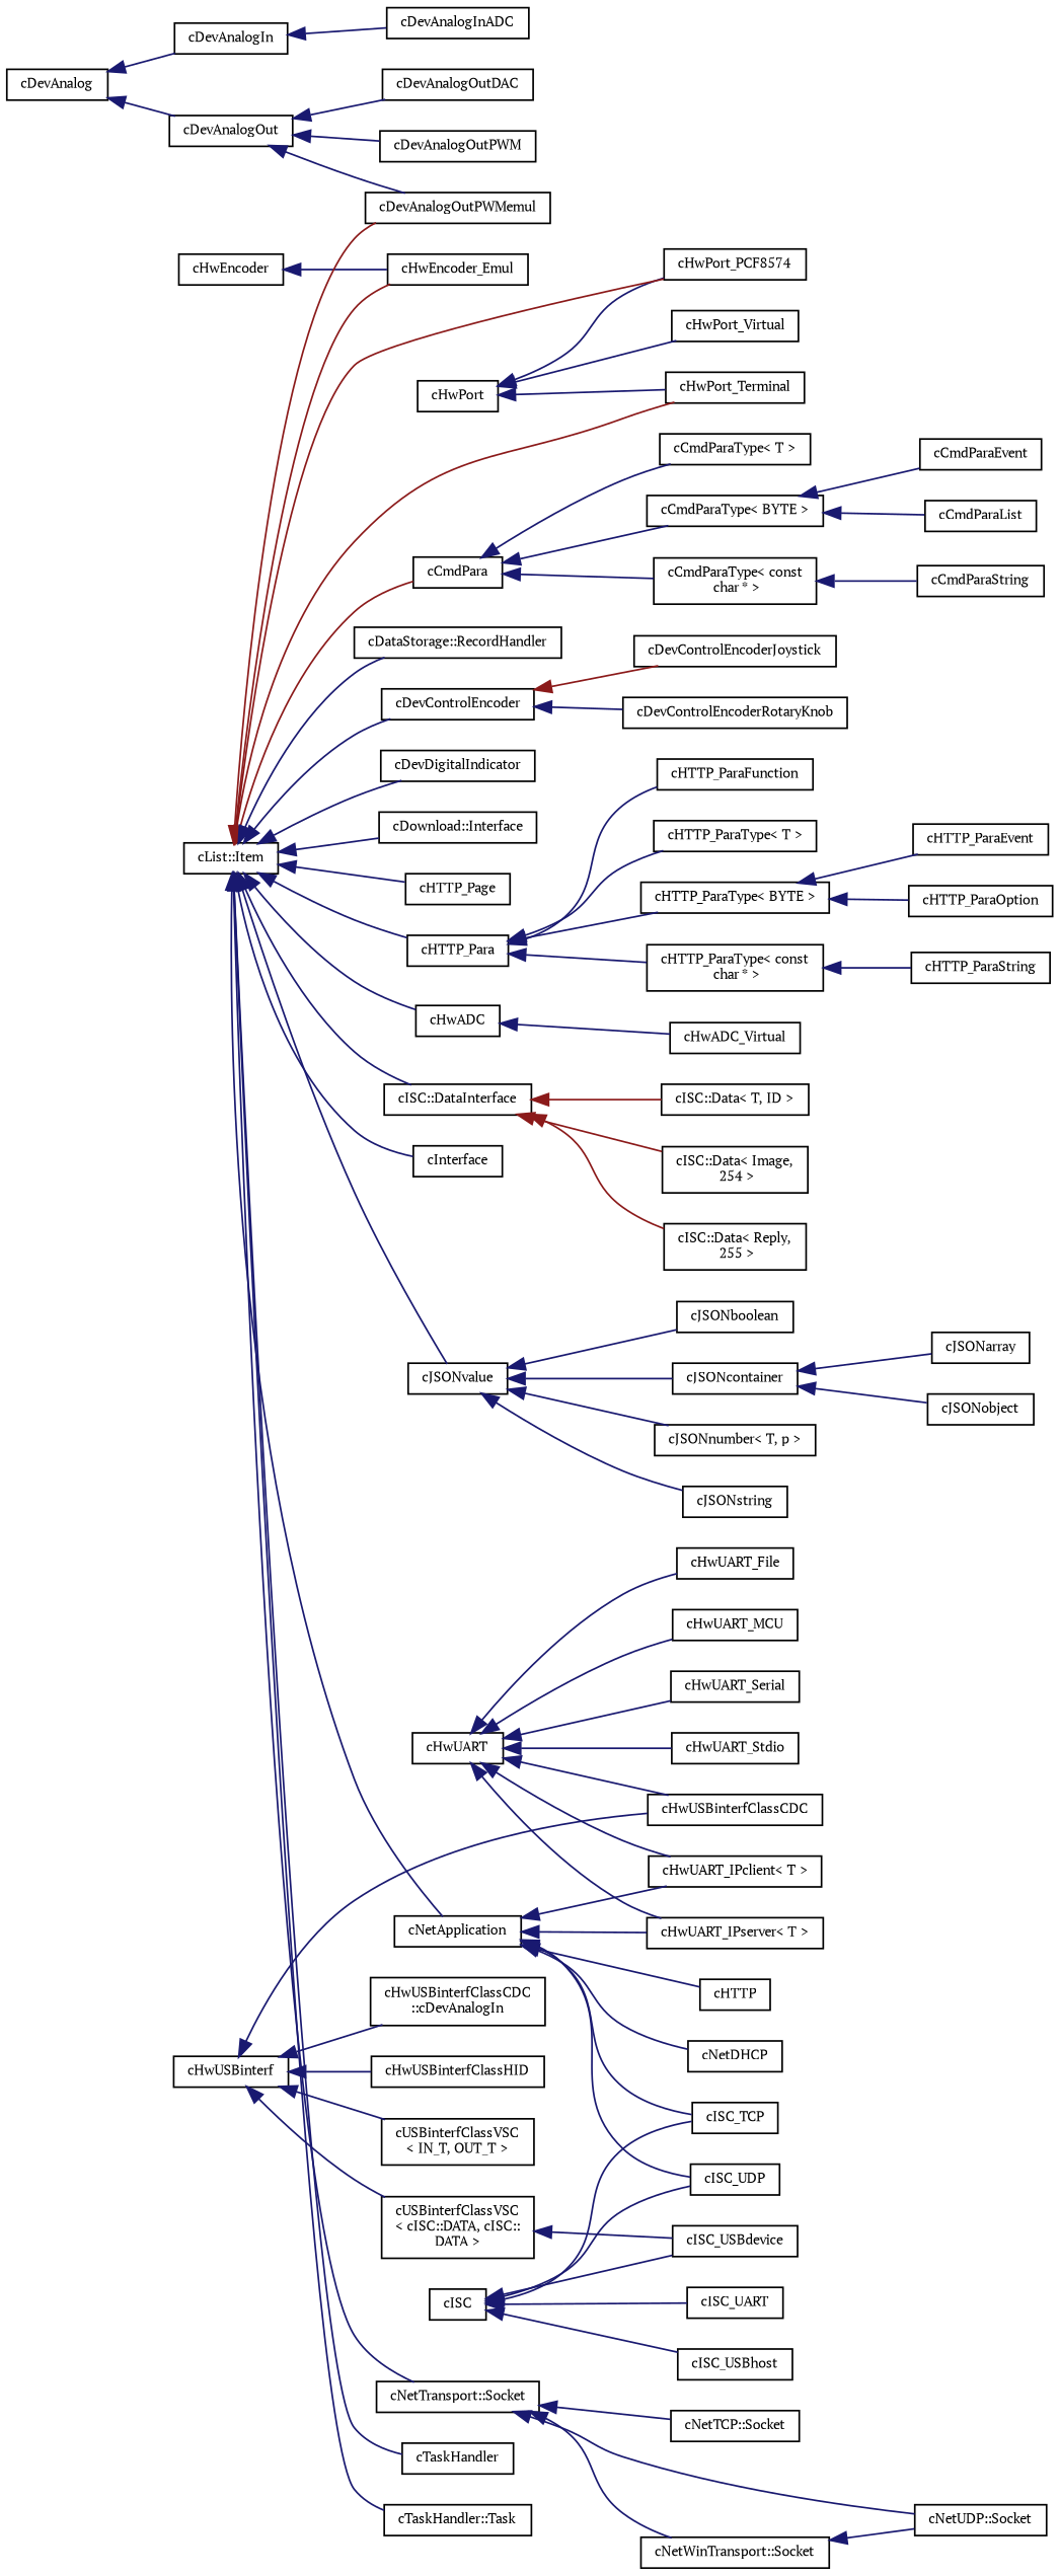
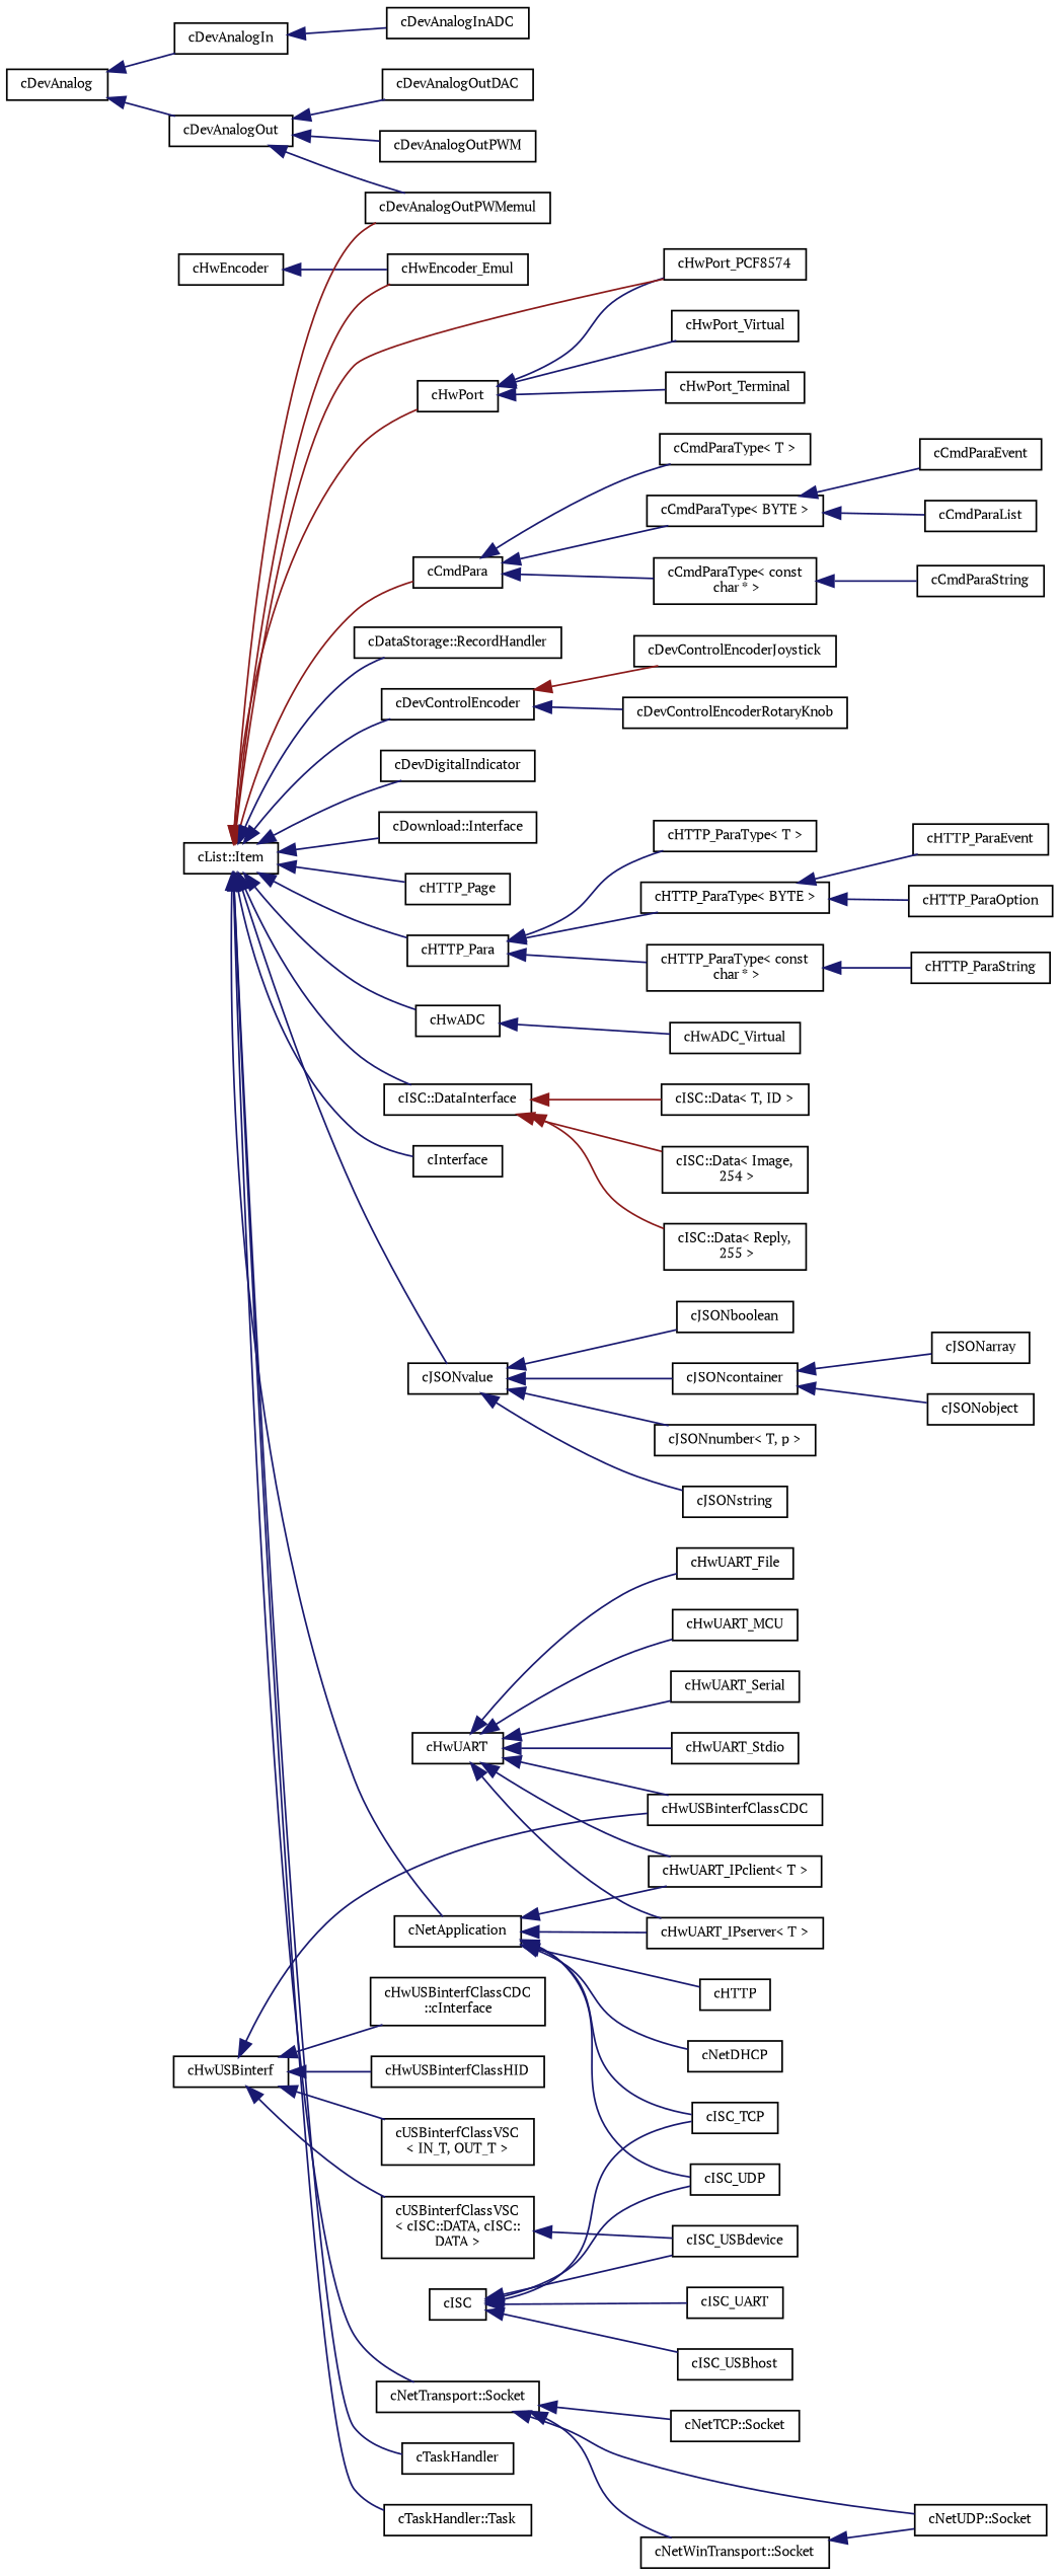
  digraph {
    fontname="PT Serif"
    rankdir=LR
    node [color=black fillcolor=white fontname="PT Serif" fontsize=8 shape=record style=filled]
    edge [color=midnightblue dir=back fontname="PT Serif" fontsize=8 labelfontname=Sans labelfontsize=8 style=solid]
    n1 [height=0.2 label=cDevAnalog width=0.4]
    n2 [height=0.2 label=cDevAnalogIn width=0.4]
    n3 [height=0.2 label=cDevAnalogOut width=0.4]
    n4 [height=0.2 label=cDevAnalogInADC width=0.4]
    n5 [height=0.2 label=cDevAnalogOutDAC width=0.4]
    n6 [height=0.2 label=cDevAnalogOutPWM width=0.4]
    n7 [height=0.2 label=cDevAnalogOutPWMemul width=0.4]
    n8 [height=0.2 label=cHwEncoder width=0.4]
    n9 [height=0.2 label=cHwEncoder_Emul width=0.4]
    n10 [height=0.2 label=cHwPort width=0.4]
    n11 [height=0.2 label=cHwPort_PCF8574 width=0.4]
    n12 [height=0.2 label=cHwPort_Terminal width=0.4]
    n13 [height=0.2 label=cHwPort_Virtual width=0.4]
    n14 [height=0.2 label=cHwUART width=0.4]
    n15 [height=0.2 label=cHwUART_File width=0.4]
    n16 [height=0.2 label="cHwUART_IPclient\< T \>" width=0.4]
    n17 [height=0.2 label="cHwUART_IPserver\< T \>" width=0.4]
    n18 [height=0.2 label=cHwUART_MCU width=0.4]
    n19 [height=0.2 label=cHwUART_Serial width=0.4]
    n20 [height=0.2 label=cHwUART_Stdio width=0.4]
    n21 [height=0.2 label=cHwUSBinterfClassCDC width=0.4]
    n22 [height=0.2 label=cHwUSBinterf width=0.4]
-   n23 [height=0.2 label="cHwUSBinterfClassCDC\l::cDevAnalogIn" width=0.4]
+   n23 [height=0.2 label="cHwUSBinterfClassCDC\l::cInterface" width=0.4]
    n24 [height=0.2 label=cHwUSBinterfClassHID width=0.4]
    n25 [height=0.2 label="cUSBinterfClassVSC\l\< IN_T, OUT_T \>" width=0.4]
    n26 [height=0.2 label="cUSBinterfClassVSC\l\< cISC::DATA, cISC::\lDATA \>" width=0.4]
    n27 [height=0.2 label=cISC_USBdevice width=0.4]
    n28 [height=0.2 label=cISC width=0.4]
    n29 [height=0.2 label=cISC_TCP width=0.4]
    n30 [height=0.2 label=cISC_UART width=0.4]
    n31 [height=0.2 label=cISC_UDP width=0.4]
    n32 [height=0.2 label=cISC_USBhost width=0.4]
    n33 [height=0.2 label="cList::Item" width=0.4]
    n34 [height=0.2 label=cCmdPara width=0.4]
    n35 [height=0.2 label="cDataStorage::RecordHandler" width=0.4]
    n36 [height=0.2 label=cDevControlEncoder width=0.4]
    n37 [height=0.2 label=cDevDigitalIndicator width=0.4]
    n38 [height=0.2 label="cDownload::Interface" width=0.4]
    n39 [height=0.2 label=cHTTP_Page width=0.4]
    n40 [height=0.2 label=cHTTP_Para width=0.4]
    n41 [height=0.2 label=cHwADC width=0.4]
    n42 [height=0.2 label="cISC::DataInterface" width=0.4]
    n43 [height=0.2 label=cInterface width=0.4]
    n44 [height=0.2 label=cJSONvalue width=0.4]
    n45 [height=0.2 label=cNetApplication width=0.4]
    n46 [height=0.2 label="cNetTransport::Socket" width=0.4]
    n47 [height=0.2 label=cTaskHandler width=0.4]
    n48 [height=0.2 label="cTaskHandler::Task" width=0.4]
    n49 [height=0.2 label="cCmdParaType\< T \>" width=0.4]
    n50 [height=0.2 label="cCmdParaType\< BYTE \>" width=0.4]
    n51 [height=0.2 label="cCmdParaType\< const\l char * \>" width=0.4]
    n52 [height=0.2 label=cDevControlEncoderJoystick width=0.4]
    n53 [height=0.2 label=cDevControlEncoderRotaryKnob width=0.4]
-   n54 [height=0.2 label=cHTTP_ParaFunction width=0.4]
    n55 [height=0.2 label="cHTTP_ParaType\< T \>" width=0.4]
    n56 [height=0.2 label="cHTTP_ParaType\< BYTE \>" width=0.4]
    n57 [height=0.2 label="cHTTP_ParaType\< const\l char * \>" width=0.4]
    n58 [height=0.2 label=cHwADC_Virtual width=0.4]
    n59 [height=0.2 label="cISC::Data\< T, ID \>" width=0.4]
    n60 [height=0.2 label="cISC::Data\< Image,\l 254 \>" width=0.4]
    n61 [height=0.2 label="cISC::Data\< Reply,\l 255 \>" width=0.4]
    n62 [height=0.2 label=cJSONboolean width=0.4]
    n63 [height=0.2 label=cJSONcontainer width=0.4]
    n64 [height=0.2 label="cJSONnumber\< T, p \>" width=0.4]
    n65 [height=0.2 label=cJSONstring width=0.4]
    n66 [height=0.2 label=cHTTP width=0.4]
    n67 [height=0.2 label=cNetDHCP width=0.4]
    n68 [height=0.2 label="cNetTCP::Socket" width=0.4]
    n69 [height=0.2 label="cNetUDP::Socket" width=0.4]
    n70 [height=0.2 label="cNetWinTransport::Socket" width=0.4]
    n71 [height=0.2 label=cCmdParaEvent width=0.4]
    n72 [height=0.2 label=cCmdParaList width=0.4]
    n73 [height=0.2 label=cCmdParaString width=0.4]
    n74 [height=0.2 label=cHTTP_ParaEvent width=0.4]
    n75 [height=0.2 label=cHTTP_ParaOption width=0.4]
    n76 [height=0.2 label=cHTTP_ParaString width=0.4]
    n77 [height=0.2 label=cJSONarray width=0.4]
    n78 [height=0.2 label=cJSONobject width=0.4]
    n1 -> n2
    n1 -> n3
    n2 -> n4
    n3 -> n5
    n3 -> n6
    n3 -> n7
    n8 -> n9
    n10 -> n11
    n10 -> n12
    n10 -> n13
    n14 -> n15
    n14 -> n16
    n14 -> n17
    n14 -> n18
    n14 -> n19
    n14 -> n20
    n14 -> n21
    n22 -> n21
    n22 -> n23
    n22 -> n24
    n22 -> n25
    n22 -> n26
    n26 -> n27
    n28 -> n27
    n28 -> n29
    n28 -> n30
    n28 -> n31
    n28 -> n32
    n33 -> n7 [color=firebrick4]
    n33 -> n9 [color=firebrick4]
    n33 -> n11 [color=firebrick4]
-   n33 -> n12 [color=firebrick4]
+   n33 -> n10 [color=firebrick4]
    n33 -> n34 [color=firebrick4]
    n33 -> n35
    n33 -> n36
    n33 -> n37
    n33 -> n38
    n33 -> n39
    n33 -> n40
    n33 -> n41
    n33 -> n42
    n33 -> n43
    n33 -> n44
    n33 -> n45
    n33 -> n46
    n33 -> n47
    n33 -> n48
    n34 -> n49
    n34 -> n50
    n34 -> n51
    n36 -> n52 [color=firebrick4]
    n36 -> n53
-   n40 -> n54
    n40 -> n55
    n40 -> n56
    n40 -> n57
    n41 -> n58
    n42 -> n59 [color=firebrick4]
    n42 -> n60 [color=firebrick4]
    n42 -> n61 [color=firebrick4]
    n44 -> n62
    n44 -> n63
    n44 -> n64
    n44 -> n65
    n45 -> n16
    n45 -> n17
    n45 -> n29
    n45 -> n31
    n45 -> n66
    n45 -> n67
    n46 -> n68
    n46 -> n69
    n46 -> n70
    n50 -> n71
    n50 -> n72
    n51 -> n73
    n56 -> n74
    n56 -> n75
    n57 -> n76
    n63 -> n77
    n63 -> n78
    n70 -> n69
  }
